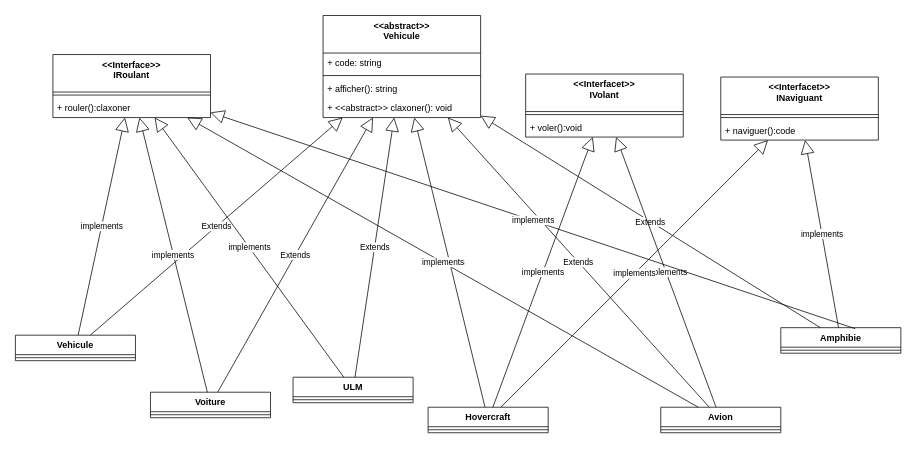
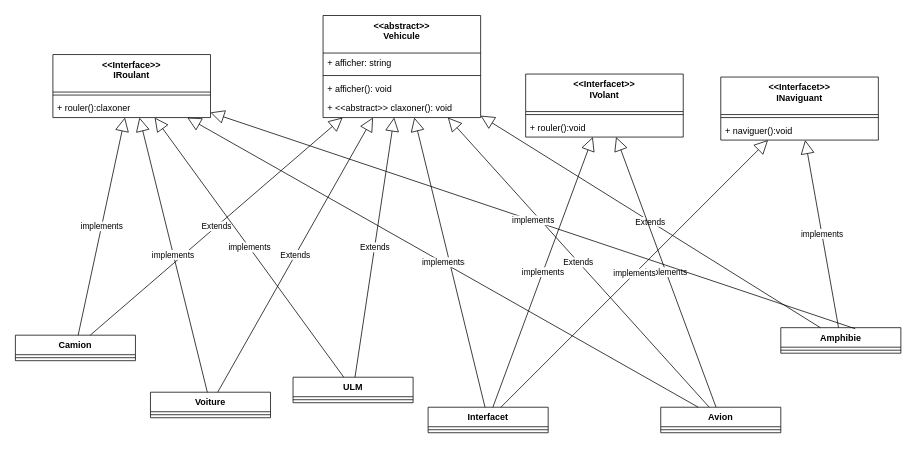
  <mxCell id="0" />
  <mxCell id="1" parent="0" />
  <mxCell id="2" value="Amphibie" style="swimlane;fontStyle=1;align=center;verticalAlign=top;childLayout=stackLayout;horizontal=1;startSize=26;horizontalStack=0;resizeParent=1;resizeParentMax=0;resizeLast=0;collapsible=1;marginBottom=0;" parent="1" vertex="1"><mxGeometry x="1040" y="436" width="160" height="34" as="geometry" /></mxCell>
  <mxCell id="3" value="" style="line;strokeWidth=1;fillColor=none;align=left;verticalAlign=middle;spacingTop=-1;spacingLeft=3;spacingRight=3;rotatable=0;labelPosition=right;points=[];portConstraint=eastwest;strokeColor=inherit;" parent="2" vertex="1"><mxGeometry y="26" width="160" height="8" as="geometry" /></mxCell>
  <mxCell id="4" value="Avion" style="swimlane;fontStyle=1;align=center;verticalAlign=top;childLayout=stackLayout;horizontal=1;startSize=26;horizontalStack=0;resizeParent=1;resizeParentMax=0;resizeLast=0;collapsible=1;marginBottom=0;" parent="1" vertex="1"><mxGeometry x="880" y="542" width="160" height="34" as="geometry" /></mxCell>
  <mxCell id="5" value="" style="line;strokeWidth=1;fillColor=none;align=left;verticalAlign=middle;spacingTop=-1;spacingLeft=3;spacingRight=3;rotatable=0;labelPosition=right;points=[];portConstraint=eastwest;strokeColor=inherit;" parent="4" vertex="1"><mxGeometry y="26" width="160" height="8" as="geometry" /></mxCell>
- <mxCell id="6" value="Vehicule" style="swimlane;fontStyle=1;align=center;verticalAlign=top;childLayout=stackLayout;horizontal=1;startSize=26;horizontalStack=0;resizeParent=1;resizeParentMax=0;resizeLast=0;collapsible=1;marginBottom=0;" parent="1" vertex="1"><mxGeometry x="20" y="446" width="160" height="34" as="geometry" /></mxCell>
+ <mxCell id="6" value="Camion" style="swimlane;fontStyle=1;align=center;verticalAlign=top;childLayout=stackLayout;horizontal=1;startSize=26;horizontalStack=0;resizeParent=1;resizeParentMax=0;resizeLast=0;collapsible=1;marginBottom=0;" parent="1" vertex="1"><mxGeometry x="20" y="446" width="160" height="34" as="geometry" /></mxCell>
  <mxCell id="7" value="" style="line;strokeWidth=1;fillColor=none;align=left;verticalAlign=middle;spacingTop=-1;spacingLeft=3;spacingRight=3;rotatable=0;labelPosition=right;points=[];portConstraint=eastwest;strokeColor=inherit;" parent="6" vertex="1"><mxGeometry y="26" width="160" height="8" as="geometry" /></mxCell>
  <mxCell id="8" value="ULM" style="swimlane;fontStyle=1;align=center;verticalAlign=top;childLayout=stackLayout;horizontal=1;startSize=26;horizontalStack=0;resizeParent=1;resizeParentMax=0;resizeLast=0;collapsible=1;marginBottom=0;" parent="1" vertex="1"><mxGeometry x="390" y="502" width="160" height="34" as="geometry" /></mxCell>
  <mxCell id="9" value="" style="line;strokeWidth=1;fillColor=none;align=left;verticalAlign=middle;spacingTop=-1;spacingLeft=3;spacingRight=3;rotatable=0;labelPosition=right;points=[];portConstraint=eastwest;strokeColor=inherit;" parent="8" vertex="1"><mxGeometry y="26" width="160" height="8" as="geometry" /></mxCell>
  <mxCell id="10" value="Voiture" style="swimlane;fontStyle=1;align=center;verticalAlign=top;childLayout=stackLayout;horizontal=1;startSize=26;horizontalStack=0;resizeParent=1;resizeParentMax=0;resizeLast=0;collapsible=1;marginBottom=0;" parent="1" vertex="1"><mxGeometry x="200" y="522" width="160" height="34" as="geometry" /></mxCell>
  <mxCell id="11" value="" style="line;strokeWidth=1;fillColor=none;align=left;verticalAlign=middle;spacingTop=-1;spacingLeft=3;spacingRight=3;rotatable=0;labelPosition=right;points=[];portConstraint=eastwest;strokeColor=inherit;" parent="10" vertex="1"><mxGeometry y="26" width="160" height="8" as="geometry" /></mxCell>
- <mxCell id="12" value="Hovercraft" style="swimlane;fontStyle=1;align=center;verticalAlign=top;childLayout=stackLayout;horizontal=1;startSize=26;horizontalStack=0;resizeParent=1;resizeParentMax=0;resizeLast=0;collapsible=1;marginBottom=0;" parent="1" vertex="1"><mxGeometry x="570" y="542" width="160" height="34" as="geometry" /></mxCell>
+ <mxCell id="12" value="Interfacet" style="swimlane;fontStyle=1;align=center;verticalAlign=top;childLayout=stackLayout;horizontal=1;startSize=26;horizontalStack=0;resizeParent=1;resizeParentMax=0;resizeLast=0;collapsible=1;marginBottom=0;" parent="1" vertex="1"><mxGeometry x="570" y="542" width="160" height="34" as="geometry" /></mxCell>
  <mxCell id="13" value="" style="line;strokeWidth=1;fillColor=none;align=left;verticalAlign=middle;spacingTop=-1;spacingLeft=3;spacingRight=3;rotatable=0;labelPosition=right;points=[];portConstraint=eastwest;strokeColor=inherit;" parent="12" vertex="1"><mxGeometry y="26" width="160" height="8" as="geometry" /></mxCell>
  <mxCell id="14" value="Extends" style="endArrow=block;endSize=16;endFill=0;html=1;" parent="1" source="6" target="20" edge="1"><mxGeometry width="160" relative="1" as="geometry"><mxPoint x="520" y="452" as="sourcePoint" /><mxPoint x="335.537" y="286" as="targetPoint" /></mxGeometry></mxCell>
  <mxCell id="15" value="Extends" style="endArrow=block;endSize=16;endFill=0;html=1;" parent="1" source="10" target="20" edge="1"><mxGeometry width="160" relative="1" as="geometry"><mxPoint x="162.174" y="456" as="sourcePoint" /><mxPoint x="380.377" y="286" as="targetPoint" /></mxGeometry></mxCell>
  <mxCell id="16" value="Extends" style="endArrow=block;endSize=16;endFill=0;html=1;" parent="1" source="8" target="20" edge="1"><mxGeometry width="160" relative="1" as="geometry"><mxPoint x="306.154" y="532" as="sourcePoint" /><mxPoint x="412.215" y="286" as="targetPoint" /></mxGeometry></mxCell>
  <mxCell id="17" value="Extends" style="endArrow=block;endSize=16;endFill=0;html=1;" parent="1" source="4" target="20" edge="1"><mxGeometry width="160" relative="1" as="geometry"><mxPoint x="473.75" y="512" as="sourcePoint" /><mxPoint x="473.945" y="286" as="targetPoint" /></mxGeometry></mxCell>
  <mxCell id="18" value="Extends" style="endArrow=block;endSize=16;endFill=0;html=1;" parent="1" source="2" target="20" edge="1"><mxGeometry width="160" relative="1" as="geometry"><mxPoint x="602.857" y="412" as="sourcePoint" /><mxPoint x="480" y="265.833" as="targetPoint" /></mxGeometry></mxCell>
  <mxCell id="19" value="Extends" style="endArrow=block;endSize=16;endFill=0;html=1;" parent="1" source="12" target="20" edge="1"><mxGeometry width="160" relative="1" as="geometry"><mxPoint x="800" y="444.244" as="sourcePoint" /><mxPoint x="437.037" y="286" as="targetPoint" /></mxGeometry></mxCell>
  <mxCell id="20" value="&lt;&lt;abstract&gt;&gt;&#10;Vehicule" style="swimlane;fontStyle=1;align=center;verticalAlign=top;childLayout=stackLayout;horizontal=1;startSize=50;horizontalStack=0;resizeParent=1;resizeParentMax=0;resizeLast=0;collapsible=1;marginBottom=0;" parent="1" vertex="1"><mxGeometry x="430" y="20" width="210" height="136" as="geometry" /></mxCell>
- <mxCell id="21" value="+ code: string" style="text;strokeColor=none;fillColor=none;align=left;verticalAlign=top;spacingLeft=4;spacingRight=4;overflow=hidden;rotatable=0;points=[[0,0.5],[1,0.5]];portConstraint=eastwest;" parent="20" vertex="1"><mxGeometry y="50" width="210" height="26" as="geometry" /></mxCell>
+ <mxCell id="21" value="+ afficher: string" style="text;strokeColor=none;fillColor=none;align=left;verticalAlign=top;spacingLeft=4;spacingRight=4;overflow=hidden;rotatable=0;points=[[0,0.5],[1,0.5]];portConstraint=eastwest;" parent="20" vertex="1"><mxGeometry y="50" width="210" height="26" as="geometry" /></mxCell>
  <mxCell id="22" value="" style="line;strokeWidth=1;fillColor=none;align=left;verticalAlign=middle;spacingTop=-1;spacingLeft=3;spacingRight=3;rotatable=0;labelPosition=right;points=[];portConstraint=eastwest;strokeColor=inherit;" parent="20" vertex="1"><mxGeometry y="76" width="210" height="8" as="geometry" /></mxCell>
- <mxCell id="23" value="+ afficher(): string" style="text;strokeColor=none;fillColor=none;align=left;verticalAlign=top;spacingLeft=4;spacingRight=4;overflow=hidden;rotatable=0;points=[[0,0.5],[1,0.5]];portConstraint=eastwest;" parent="20" vertex="1"><mxGeometry y="84" width="210" height="26" as="geometry" /></mxCell>
+ <mxCell id="23" value="+ afficher(): void" style="text;strokeColor=none;fillColor=none;align=left;verticalAlign=top;spacingLeft=4;spacingRight=4;overflow=hidden;rotatable=0;points=[[0,0.5],[1,0.5]];portConstraint=eastwest;" parent="20" vertex="1"><mxGeometry y="84" width="210" height="26" as="geometry" /></mxCell>
  <mxCell id="24" value="+ &lt;&lt;abstract&gt;&gt; claxoner(): void" style="text;strokeColor=none;fillColor=none;align=left;verticalAlign=top;spacingLeft=4;spacingRight=4;overflow=hidden;rotatable=0;points=[[0,0.5],[1,0.5]];portConstraint=eastwest;" parent="20" vertex="1"><mxGeometry y="110" width="210" height="26" as="geometry" /></mxCell>
  <mxCell id="25" value="&lt;&lt;Interface&gt;&gt;&#10;IRoulant" style="swimlane;fontStyle=1;align=center;verticalAlign=top;childLayout=stackLayout;horizontal=1;startSize=50;horizontalStack=0;resizeParent=1;resizeParentMax=0;resizeLast=0;collapsible=1;marginBottom=0;" parent="1" vertex="1"><mxGeometry x="70" y="72" width="210" height="84" as="geometry" /></mxCell>
  <mxCell id="26" value="" style="line;strokeWidth=1;fillColor=none;align=left;verticalAlign=middle;spacingTop=-1;spacingLeft=3;spacingRight=3;rotatable=0;labelPosition=right;points=[];portConstraint=eastwest;strokeColor=inherit;" parent="25" vertex="1"><mxGeometry y="50" width="210" height="8" as="geometry" /></mxCell>
  <mxCell id="27" value="+ rouler():claxoner" style="text;strokeColor=none;fillColor=none;align=left;verticalAlign=top;spacingLeft=4;spacingRight=4;overflow=hidden;rotatable=0;points=[[0,0.5],[1,0.5]];portConstraint=eastwest;" parent="25" vertex="1"><mxGeometry y="58" width="210" height="26" as="geometry" /></mxCell>
  <mxCell id="28" value="&lt;&lt;Interfacet&gt;&gt;&#10;IVolant" style="swimlane;fontStyle=1;align=center;verticalAlign=top;childLayout=stackLayout;horizontal=1;startSize=50;horizontalStack=0;resizeParent=1;resizeParentMax=0;resizeLast=0;collapsible=1;marginBottom=0;" parent="1" vertex="1"><mxGeometry x="700" y="98" width="210" height="84" as="geometry" /></mxCell>
  <mxCell id="29" value="" style="line;strokeWidth=1;fillColor=none;align=left;verticalAlign=middle;spacingTop=-1;spacingLeft=3;spacingRight=3;rotatable=0;labelPosition=right;points=[];portConstraint=eastwest;strokeColor=inherit;" parent="28" vertex="1"><mxGeometry y="50" width="210" height="8" as="geometry" /></mxCell>
- <mxCell id="30" value="+ voler():void" style="text;strokeColor=none;fillColor=none;align=left;verticalAlign=top;spacingLeft=4;spacingRight=4;overflow=hidden;rotatable=0;points=[[0,0.5],[1,0.5]];portConstraint=eastwest;" parent="28" vertex="1"><mxGeometry y="58" width="210" height="26" as="geometry" /></mxCell>
+ <mxCell id="30" value="+ rouler():void" style="text;strokeColor=none;fillColor=none;align=left;verticalAlign=top;spacingLeft=4;spacingRight=4;overflow=hidden;rotatable=0;points=[[0,0.5],[1,0.5]];portConstraint=eastwest;" parent="28" vertex="1"><mxGeometry y="58" width="210" height="26" as="geometry" /></mxCell>
  <mxCell id="31" value="&lt;&lt;Interfacet&gt;&gt;&#10;INaviguant" style="swimlane;fontStyle=1;align=center;verticalAlign=top;childLayout=stackLayout;horizontal=1;startSize=50;horizontalStack=0;resizeParent=1;resizeParentMax=0;resizeLast=0;collapsible=1;marginBottom=0;" parent="1" vertex="1"><mxGeometry x="960" y="102" width="210" height="84" as="geometry" /></mxCell>
  <mxCell id="32" value="" style="line;strokeWidth=1;fillColor=none;align=left;verticalAlign=middle;spacingTop=-1;spacingLeft=3;spacingRight=3;rotatable=0;labelPosition=right;points=[];portConstraint=eastwest;strokeColor=inherit;" parent="31" vertex="1"><mxGeometry y="50" width="210" height="8" as="geometry" /></mxCell>
- <mxCell id="33" value="+ naviguer():code" style="text;strokeColor=none;fillColor=none;align=left;verticalAlign=top;spacingLeft=4;spacingRight=4;overflow=hidden;rotatable=0;points=[[0,0.5],[1,0.5]];portConstraint=eastwest;" parent="31" vertex="1"><mxGeometry y="58" width="210" height="26" as="geometry" /></mxCell>
+ <mxCell id="33" value="+ naviguer():void" style="text;strokeColor=none;fillColor=none;align=left;verticalAlign=top;spacingLeft=4;spacingRight=4;overflow=hidden;rotatable=0;points=[[0,0.5],[1,0.5]];portConstraint=eastwest;" parent="31" vertex="1"><mxGeometry y="58" width="210" height="26" as="geometry" /></mxCell>
  <mxCell id="34" value="implements" style="endArrow=block;endSize=16;endFill=0;html=1;" parent="1" source="6" target="25" edge="1"><mxGeometry width="160" relative="1" as="geometry"><mxPoint x="130.263" y="456" as="sourcePoint" /><mxPoint x="413.947" y="218" as="targetPoint" /></mxGeometry></mxCell>
  <mxCell id="35" value="implements" style="endArrow=block;endSize=16;endFill=0;html=1;" parent="1" source="10" target="25" edge="1"><mxGeometry width="160" relative="1" as="geometry"><mxPoint x="112.931" y="456" as="sourcePoint" /><mxPoint x="157.759" y="196" as="targetPoint" /></mxGeometry></mxCell>
  <mxCell id="36" value="implements" style="endArrow=block;endSize=16;endFill=0;html=1;" parent="1" source="4" target="28" edge="1"><mxGeometry width="160" relative="1" as="geometry"><mxPoint x="280.809" y="532" as="sourcePoint" /><mxPoint x="177.868" y="196" as="targetPoint" /></mxGeometry></mxCell>
  <mxCell id="37" value="implements" style="endArrow=block;endSize=16;endFill=0;html=1;" parent="1" source="12" target="28" edge="1"><mxGeometry width="160" relative="1" as="geometry"><mxPoint x="729.135" y="432" as="sourcePoint" /><mxPoint x="802.212" y="192" as="targetPoint" /></mxGeometry></mxCell>
  <mxCell id="38" value="implements" style="endArrow=block;endSize=16;endFill=0;html=1;" parent="1" source="12" target="31" edge="1"><mxGeometry width="160" relative="1" as="geometry"><mxPoint x="674.978" y="552" as="sourcePoint" /><mxPoint x="800.371" y="192" as="targetPoint" /></mxGeometry></mxCell>
  <mxCell id="39" value="implements" style="endArrow=block;endSize=16;endFill=0;html=1;" parent="1" source="2" target="31" edge="1"><mxGeometry width="160" relative="1" as="geometry"><mxPoint x="700.465" y="552" as="sourcePoint" /><mxPoint x="1035.476" y="196" as="targetPoint" /></mxGeometry></mxCell>
  <mxCell id="40" value="implements" style="endArrow=block;endSize=16;endFill=0;html=1;exitX=0.62;exitY=0.041;exitDx=0;exitDy=0;exitPerimeter=0;" edge="1" parent="1" source="2" target="25"><mxGeometry width="160" relative="1" as="geometry"><mxPoint x="1127" y="446" as="sourcePoint" /><mxPoint x="1082" y="196" as="targetPoint" /></mxGeometry></mxCell>
  <mxCell id="41" value="implements" style="endArrow=block;endSize=16;endFill=0;html=1;" edge="1" parent="1" source="4" target="25"><mxGeometry width="160" relative="1" as="geometry"><mxPoint x="951" y="552" as="sourcePoint" /><mxPoint x="572" y="218" as="targetPoint" /></mxGeometry></mxCell>
  <mxCell id="42" value="implements" style="endArrow=block;endSize=16;endFill=0;html=1;" edge="1" parent="1" source="8" target="25"><mxGeometry width="160" relative="1" as="geometry"><mxPoint x="937" y="552" as="sourcePoint" /><mxPoint x="246" y="196" as="targetPoint" /></mxGeometry></mxCell>
